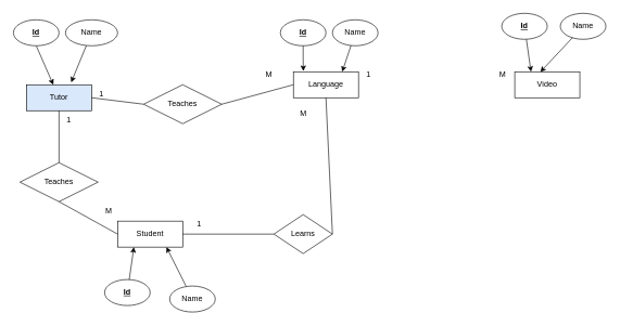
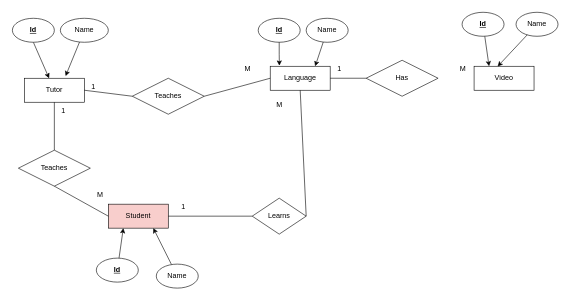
  <mxCell id="0" />
  <mxCell id="1" parent="0" />
- <mxCell id="2" value="Tutor" style="whiteSpace=wrap;html=1;align=center;fillColor=#dae8fc;" vertex="1" parent="1"><mxGeometry x="40" y="130" width="100" height="40" as="geometry" /></mxCell>
+ <mxCell id="2" value="Tutor" style="whiteSpace=wrap;html=1;align=center;" vertex="1" parent="1"><mxGeometry x="40" y="130" width="100" height="40" as="geometry" /></mxCell>
  <mxCell id="3" value="Language" style="whiteSpace=wrap;html=1;align=center;" vertex="1" parent="1"><mxGeometry x="450" y="110" width="100" height="40" as="geometry" /></mxCell>
- <mxCell id="4" value="Student" style="whiteSpace=wrap;html=1;align=center;" vertex="1" parent="1"><mxGeometry x="180" y="340" width="100" height="40" as="geometry" /></mxCell>
+ <mxCell id="4" value="Student" style="whiteSpace=wrap;html=1;align=center;fillColor=#f8cecc;" vertex="1" parent="1"><mxGeometry x="180" y="340" width="100" height="40" as="geometry" /></mxCell>
  <mxCell id="5" value="Name" style="ellipse;whiteSpace=wrap;html=1;align=center;" vertex="1" parent="1"><mxGeometry x="100" y="30" width="80" height="40" as="geometry" /></mxCell>
  <mxCell id="6" value="Teaches" style="shape=rhombus;perimeter=rhombusPerimeter;whiteSpace=wrap;html=1;align=center;" vertex="1" parent="1"><mxGeometry x="220" y="130" width="120" height="60" as="geometry" /></mxCell>
  <mxCell id="7" value="" style="endArrow=none;html=1;rounded=0;exitX=1;exitY=0.5;exitDx=0;exitDy=0;entryX=0;entryY=0.5;entryDx=0;entryDy=0;" edge="1" parent="1" source="6" target="3"><mxGeometry relative="1" as="geometry"><mxPoint x="250" y="210" as="sourcePoint" /><mxPoint x="410" y="210" as="targetPoint" /></mxGeometry></mxCell>
  <mxCell id="8" value="" style="endArrow=none;html=1;rounded=0;exitX=1;exitY=0.5;exitDx=0;exitDy=0;entryX=0;entryY=0.5;entryDx=0;entryDy=0;" edge="1" parent="1" source="2" target="6"><mxGeometry relative="1" as="geometry"><mxPoint x="180" y="220" as="sourcePoint" /><mxPoint x="340" y="220" as="targetPoint" /></mxGeometry></mxCell>
  <mxCell id="9" value="M" style="text;html=1;align=center;verticalAlign=middle;resizable=0;points=[];autosize=1;strokeColor=none;fillColor=none;" vertex="1" parent="1"><mxGeometry x="397" y="100" width="30" height="30" as="geometry" /></mxCell>
  <mxCell id="10" value="1" style="text;html=1;align=center;verticalAlign=middle;resizable=0;points=[];autosize=1;strokeColor=none;fillColor=none;" vertex="1" parent="1"><mxGeometry x="140" y="130" width="30" height="30" as="geometry" /></mxCell>
  <mxCell id="11" style="rounded=0;orthogonalLoop=1;jettySize=auto;html=1;exitX=0.5;exitY=1;exitDx=0;exitDy=0;" edge="1" parent="1" source="12" target="2"><mxGeometry relative="1" as="geometry" /></mxCell>
  <mxCell id="12" value="&lt;u&gt;&lt;b&gt;Id&lt;/b&gt;&lt;/u&gt;" style="ellipse;whiteSpace=wrap;html=1;align=center;" vertex="1" parent="1"><mxGeometry x="20" y="30" width="70" height="40" as="geometry" /></mxCell>
  <mxCell id="13" style="rounded=0;orthogonalLoop=1;jettySize=auto;html=1;entryX=0.75;entryY=0;entryDx=0;entryDy=0;" edge="1" parent="1" source="14" target="3"><mxGeometry relative="1" as="geometry" /></mxCell>
  <mxCell id="14" value="Name" style="ellipse;whiteSpace=wrap;html=1;align=center;" vertex="1" parent="1"><mxGeometry x="510" y="30" width="70" height="40" as="geometry" /></mxCell>
  <mxCell id="15" value="&lt;u&gt;&lt;b&gt;Id&lt;/b&gt;&lt;/u&gt;" style="ellipse;whiteSpace=wrap;html=1;align=center;" vertex="1" parent="1"><mxGeometry x="430" y="30" width="70" height="40" as="geometry" /></mxCell>
  <mxCell id="16" value="Learns" style="shape=rhombus;perimeter=rhombusPerimeter;whiteSpace=wrap;html=1;align=center;" vertex="1" parent="1"><mxGeometry x="420" y="330" width="90" height="60" as="geometry" /></mxCell>
  <mxCell id="17" value="" style="endArrow=none;html=1;rounded=0;exitX=0.5;exitY=1;exitDx=0;exitDy=0;entryX=1;entryY=0.5;entryDx=0;entryDy=0;" edge="1" parent="1" source="3" target="16"><mxGeometry relative="1" as="geometry"><mxPoint x="430" y="290" as="sourcePoint" /><mxPoint x="500" y="290" as="targetPoint" /></mxGeometry></mxCell>
  <mxCell id="18" value="" style="endArrow=none;html=1;rounded=0;exitX=1;exitY=0.5;exitDx=0;exitDy=0;entryX=0;entryY=0.5;entryDx=0;entryDy=0;" edge="1" parent="1" source="4" target="16"><mxGeometry relative="1" as="geometry"><mxPoint x="-10" y="280" as="sourcePoint" /><mxPoint x="150" y="280" as="targetPoint" /></mxGeometry></mxCell>
  <mxCell id="19" value="1" style="text;html=1;align=center;verticalAlign=middle;resizable=0;points=[];autosize=1;strokeColor=none;fillColor=none;" vertex="1" parent="1"><mxGeometry x="290" y="330" width="30" height="30" as="geometry" /></mxCell>
  <mxCell id="20" value="M" style="text;html=1;align=center;verticalAlign=middle;resizable=0;points=[];autosize=1;strokeColor=none;fillColor=none;" vertex="1" parent="1"><mxGeometry x="450" y="160" width="30" height="30" as="geometry" /></mxCell>
  <mxCell id="21" value="Teaches" style="shape=rhombus;perimeter=rhombusPerimeter;whiteSpace=wrap;html=1;align=center;" vertex="1" parent="1"><mxGeometry x="30" y="250" width="120" height="60" as="geometry" /></mxCell>
  <mxCell id="22" value="" style="endArrow=none;html=1;rounded=0;exitX=0.5;exitY=1;exitDx=0;exitDy=0;entryX=0.5;entryY=0;entryDx=0;entryDy=0;" edge="1" parent="1" source="2" target="21"><mxGeometry relative="1" as="geometry"><mxPoint x="150" y="160" as="sourcePoint" /><mxPoint x="230" y="170" as="targetPoint" /></mxGeometry></mxCell>
  <mxCell id="23" value="" style="endArrow=none;html=1;rounded=0;exitX=0;exitY=0.5;exitDx=0;exitDy=0;entryX=0.5;entryY=1;entryDx=0;entryDy=0;" edge="1" parent="1" source="4" target="21"><mxGeometry relative="1" as="geometry"><mxPoint x="100" y="180" as="sourcePoint" /><mxPoint x="110" y="270" as="targetPoint" /></mxGeometry></mxCell>
  <mxCell id="24" value="1" style="text;html=1;align=center;verticalAlign=middle;resizable=0;points=[];autosize=1;strokeColor=none;fillColor=none;" vertex="1" parent="1"><mxGeometry x="90" y="170" width="30" height="30" as="geometry" /></mxCell>
  <mxCell id="25" value="M" style="text;html=1;align=center;verticalAlign=middle;resizable=0;points=[];autosize=1;strokeColor=none;fillColor=none;" vertex="1" parent="1"><mxGeometry x="151" y="310" width="30" height="30" as="geometry" /></mxCell>
  <mxCell id="26" style="rounded=0;orthogonalLoop=1;jettySize=auto;html=1;entryX=0.687;entryY=-0.092;entryDx=0;entryDy=0;entryPerimeter=0;" edge="1" parent="1" source="5" target="2"><mxGeometry relative="1" as="geometry" /></mxCell>
  <mxCell id="27" style="edgeStyle=orthogonalEdgeStyle;rounded=0;orthogonalLoop=1;jettySize=auto;html=1;entryX=0.153;entryY=-0.025;entryDx=0;entryDy=0;entryPerimeter=0;" edge="1" parent="1" source="15" target="3"><mxGeometry relative="1" as="geometry" /></mxCell>
  <mxCell id="28" style="rounded=0;orthogonalLoop=1;jettySize=auto;html=1;entryX=0.25;entryY=1;entryDx=0;entryDy=0;" edge="1" parent="1" source="29" target="4"><mxGeometry relative="1" as="geometry" /></mxCell>
  <mxCell id="29" value="&lt;u&gt;&lt;b&gt;Id&lt;/b&gt;&lt;/u&gt;" style="ellipse;whiteSpace=wrap;html=1;align=center;" vertex="1" parent="1"><mxGeometry x="160" y="430" width="70" height="40" as="geometry" /></mxCell>
  <mxCell id="30" style="rounded=0;orthogonalLoop=1;jettySize=auto;html=1;entryX=0.75;entryY=1;entryDx=0;entryDy=0;" edge="1" parent="1" source="31" target="4"><mxGeometry relative="1" as="geometry" /></mxCell>
  <mxCell id="31" value="Name" style="ellipse;whiteSpace=wrap;html=1;align=center;" vertex="1" parent="1"><mxGeometry x="260" y="440" width="70" height="40" as="geometry" /></mxCell>
+ <mxCell id="32" value="Has" style="shape=rhombus;perimeter=rhombusPerimeter;whiteSpace=wrap;html=1;align=center;" vertex="1" parent="1"><mxGeometry x="610" y="100" width="120" height="60" as="geometry" /></mxCell>
+ <mxCell id="33" value="" style="endArrow=none;html=1;rounded=0;exitX=1;exitY=0.5;exitDx=0;exitDy=0;entryX=0;entryY=0.5;entryDx=0;entryDy=0;" edge="1" parent="1" source="3" target="32"><mxGeometry relative="1" as="geometry"><mxPoint x="680" y="170" as="sourcePoint" /><mxPoint x="840" y="170" as="targetPoint" /></mxGeometry></mxCell>
  <mxCell id="34" value="Video" style="whiteSpace=wrap;html=1;align=center;" vertex="1" parent="1"><mxGeometry x="790" y="110" width="100" height="40" as="geometry" /></mxCell>
  <mxCell id="35" value="M" style="text;html=1;align=center;verticalAlign=middle;resizable=0;points=[];autosize=1;strokeColor=none;fillColor=none;" vertex="1" parent="1"><mxGeometry x="756" y="100" width="30" height="30" as="geometry" /></mxCell>
  <mxCell id="36" value="1" style="text;html=1;align=center;verticalAlign=middle;resizable=0;points=[];autosize=1;strokeColor=none;fillColor=none;" vertex="1" parent="1"><mxGeometry x="550" y="100" width="30" height="30" as="geometry" /></mxCell>
  <mxCell id="37" value="Name" style="ellipse;whiteSpace=wrap;html=1;align=center;" vertex="1" parent="1"><mxGeometry x="860" y="20" width="70" height="40" as="geometry" /></mxCell>
  <mxCell id="38" style="rounded=0;orthogonalLoop=1;jettySize=auto;html=1;entryX=0.25;entryY=0;entryDx=0;entryDy=0;" edge="1" parent="1" source="39" target="34"><mxGeometry relative="1" as="geometry" /></mxCell>
  <mxCell id="39" value="&lt;u&gt;&lt;b&gt;Id&lt;/b&gt;&lt;/u&gt;" style="ellipse;whiteSpace=wrap;html=1;align=center;" vertex="1" parent="1"><mxGeometry x="770" y="20" width="70" height="40" as="geometry" /></mxCell>
  <mxCell id="40" style="rounded=0;orthogonalLoop=1;jettySize=auto;html=1;entryX=0.393;entryY=0.008;entryDx=0;entryDy=0;entryPerimeter=0;" edge="1" parent="1" source="37" target="34"><mxGeometry relative="1" as="geometry" /></mxCell>
